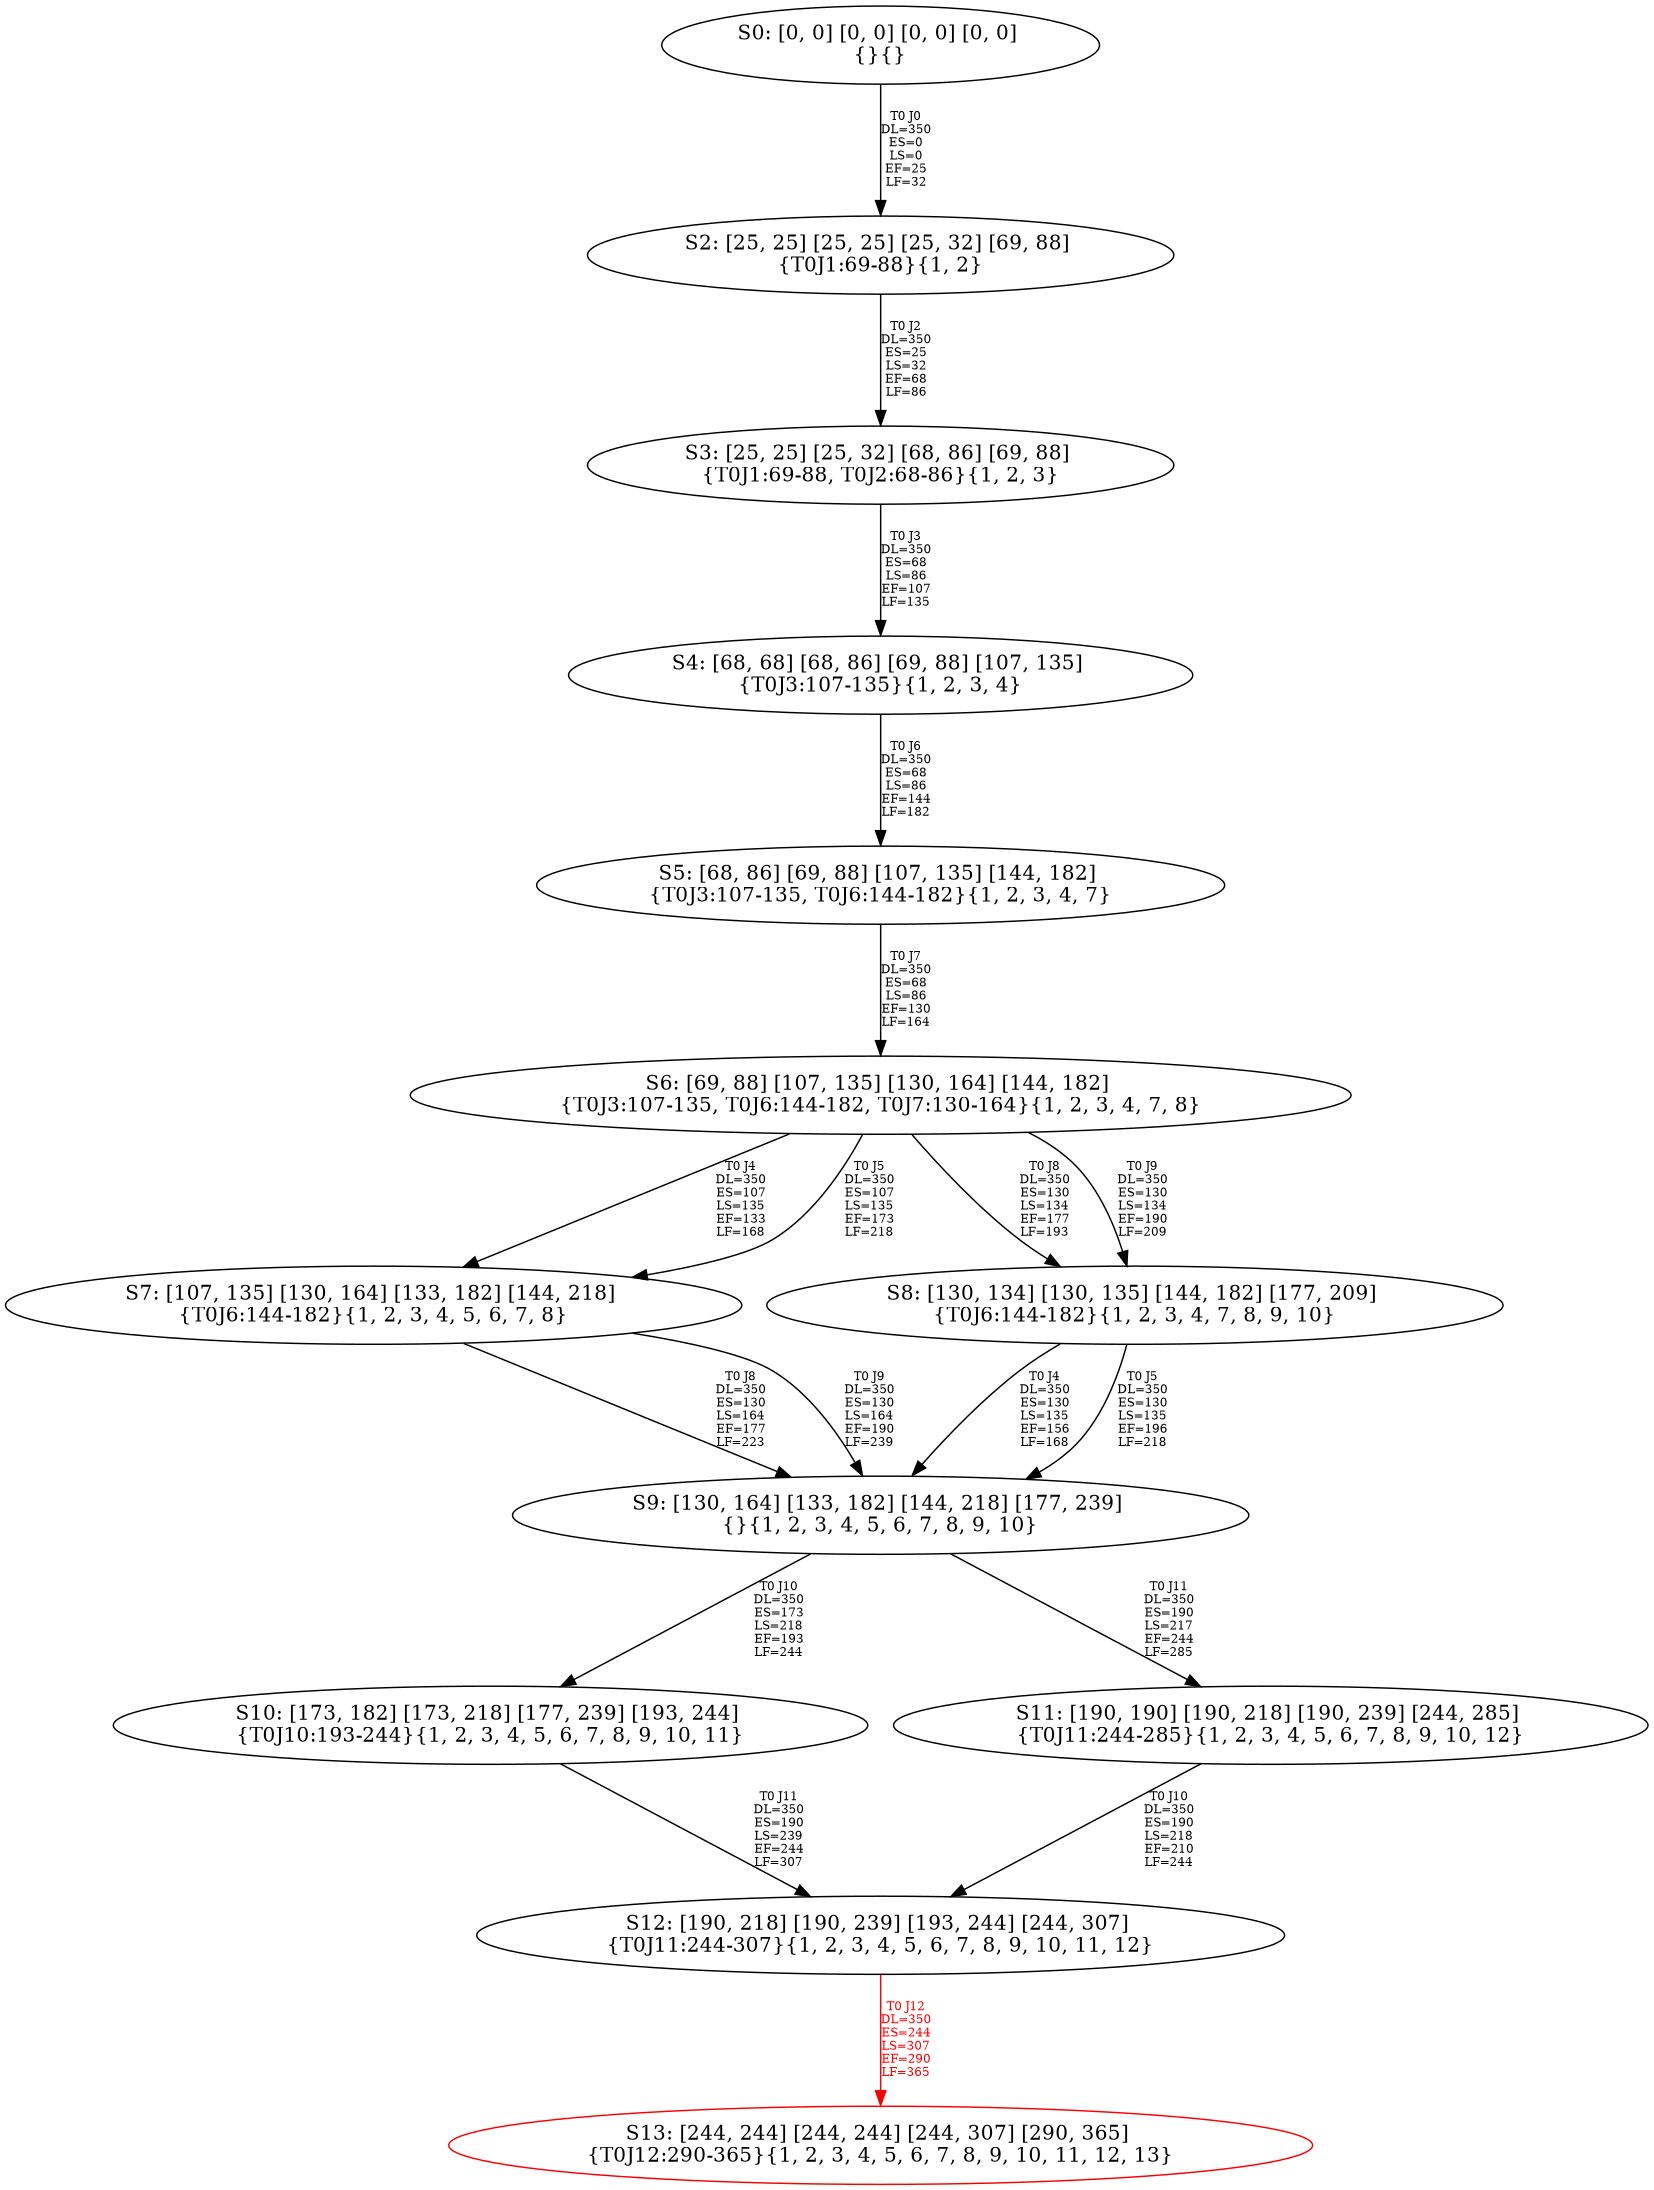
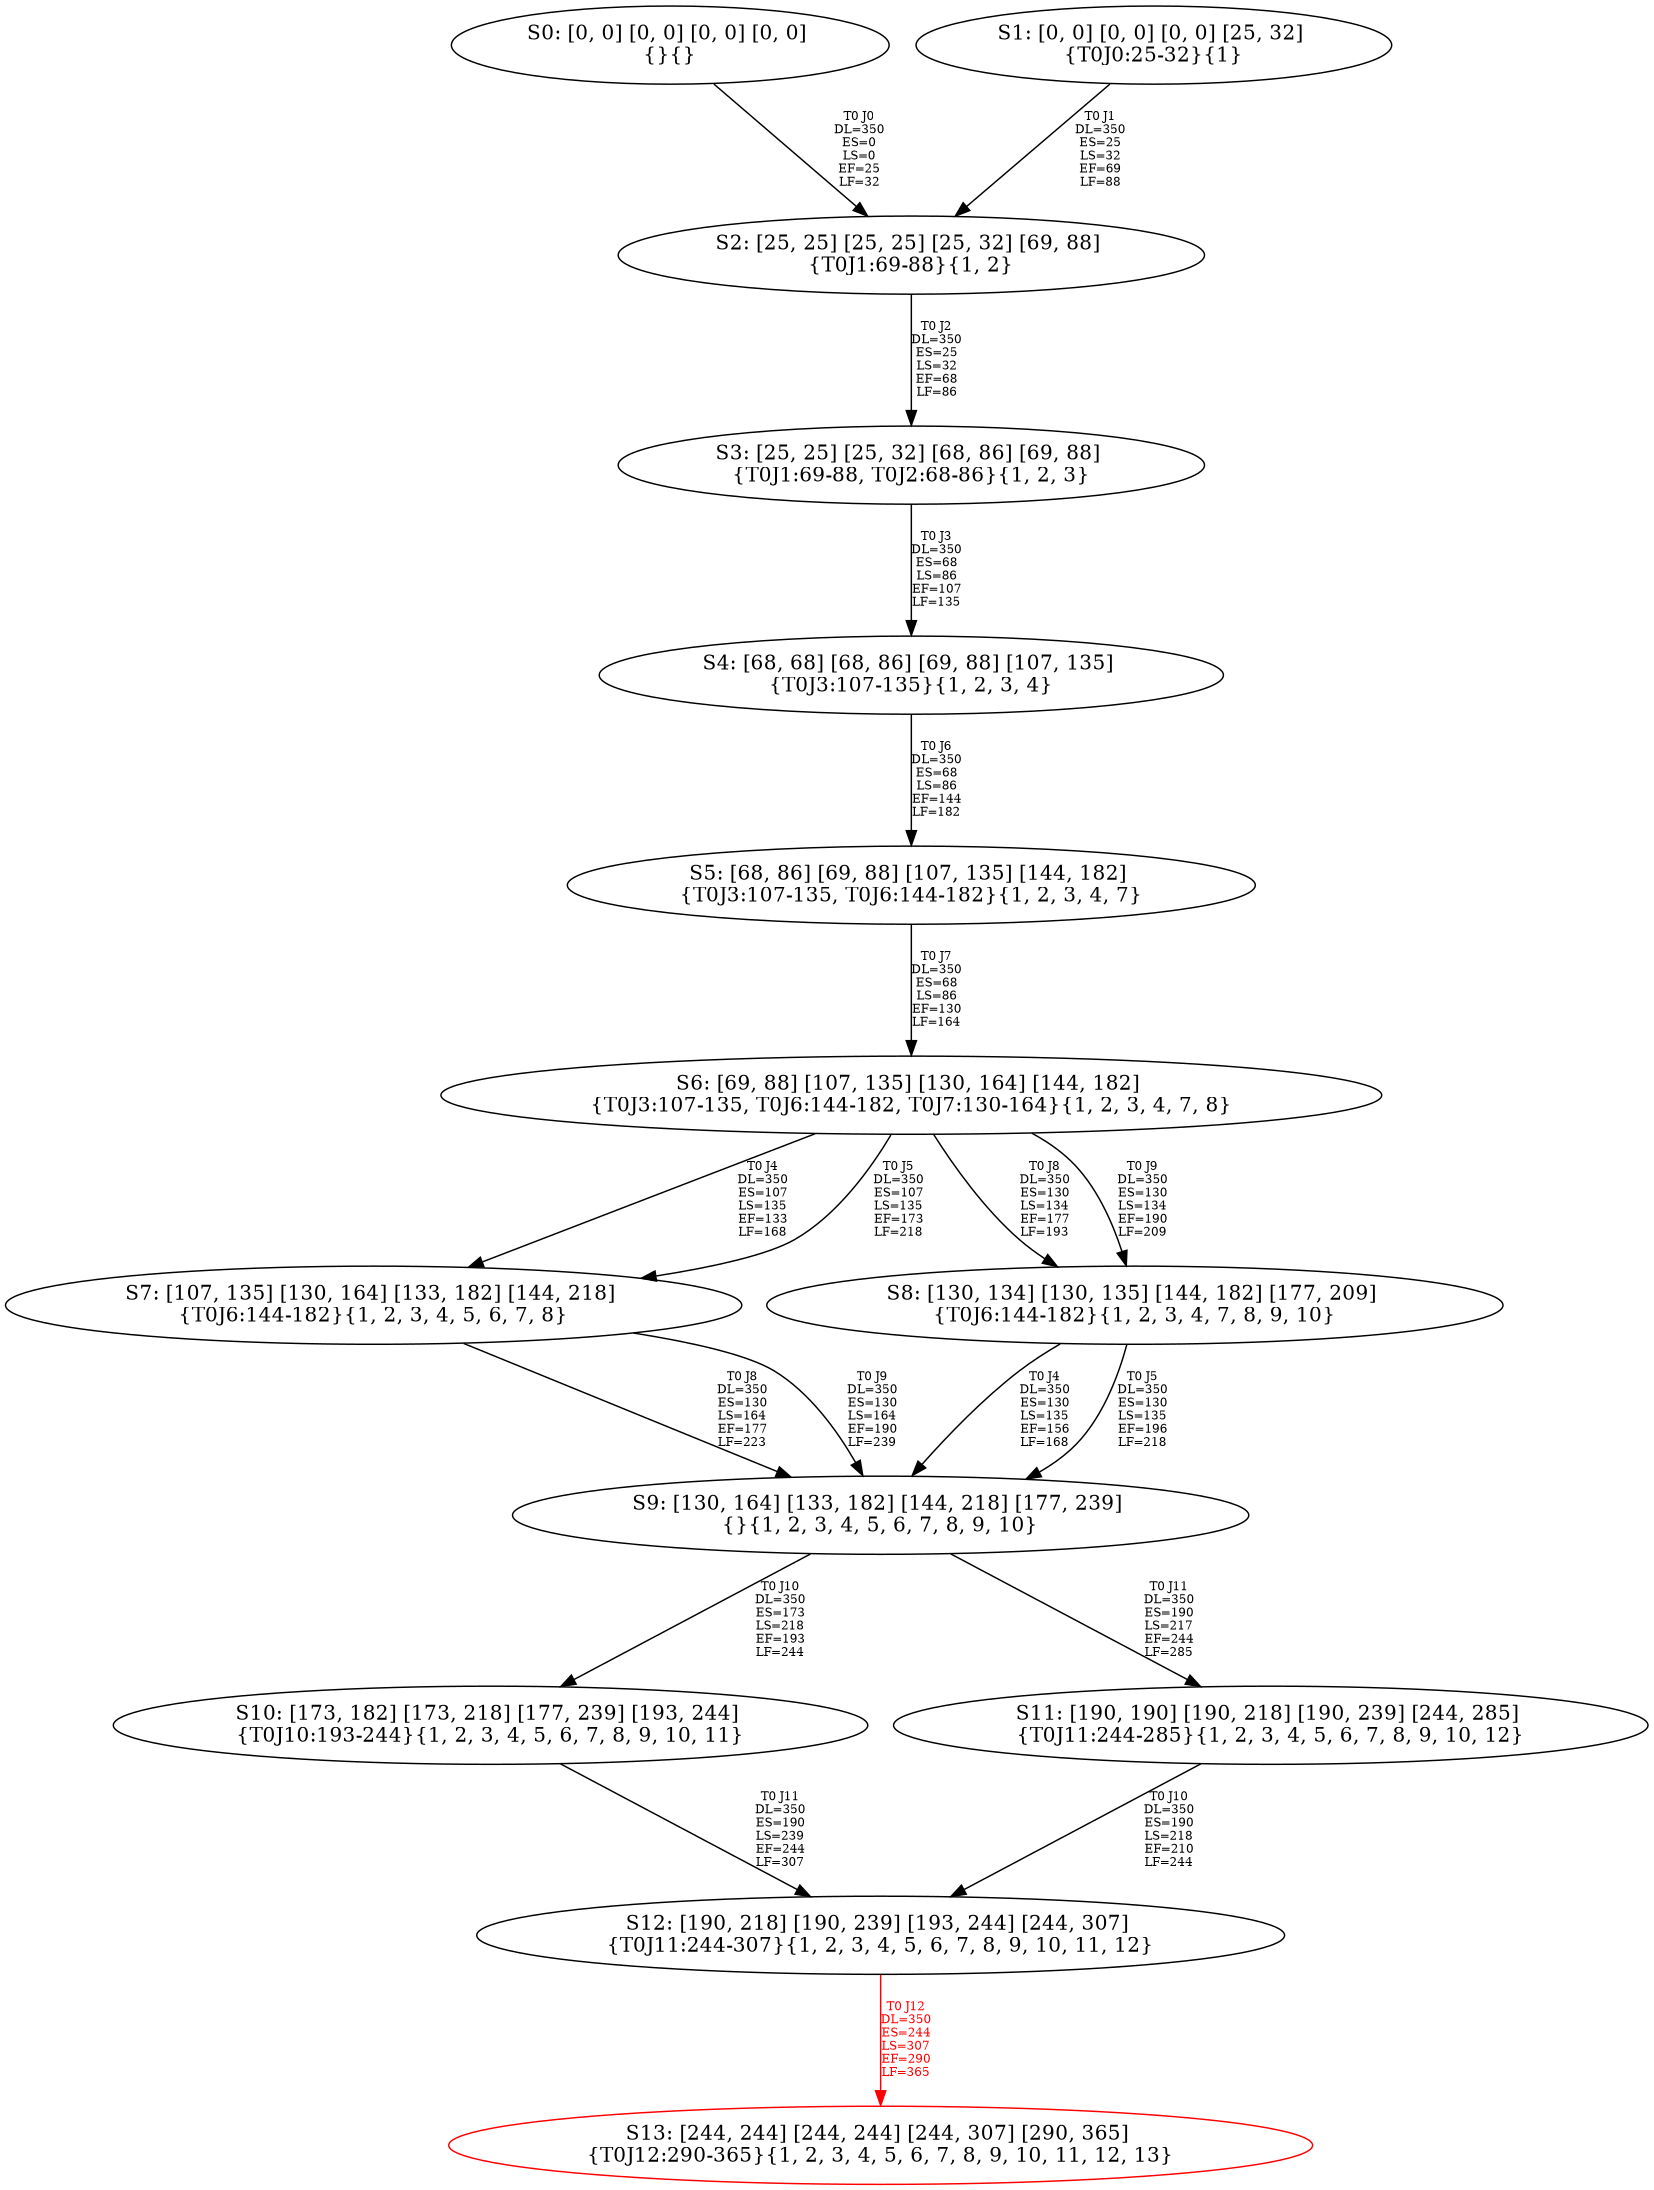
  digraph {
    fontname="DejaVu Serif"
    node [fontname="DejaVu Serif"]
    edge [fontname="DejaVu Serif" fontsize=8]
    n1 [label="S0: [0, 0] [0, 0] [0, 0] [0, 0] \n{}{}"]
    n2 [label="S2: [25, 25] [25, 25] [25, 32] [69, 88] \n{T0J1:69-88}{1, 2}"]
+   n3 [label="S1: [0, 0] [0, 0] [0, 0] [25, 32] \n{T0J0:25-32}{1}"]
    n4 [label="S3: [25, 25] [25, 32] [68, 86] [69, 88] \n{T0J1:69-88, T0J2:68-86}{1, 2, 3}"]
    n5 [label="S4: [68, 68] [68, 86] [69, 88] [107, 135] \n{T0J3:107-135}{1, 2, 3, 4}"]
    n6 [label="S5: [68, 86] [69, 88] [107, 135] [144, 182] \n{T0J3:107-135, T0J6:144-182}{1, 2, 3, 4, 7}"]
    n7 [label="S6: [69, 88] [107, 135] [130, 164] [144, 182] \n{T0J3:107-135, T0J6:144-182, T0J7:130-164}{1, 2, 3, 4, 7, 8}"]
    n8 [label="S7: [107, 135] [130, 164] [133, 182] [144, 218] \n{T0J6:144-182}{1, 2, 3, 4, 5, 6, 7, 8}"]
    n9 [label="S8: [130, 134] [130, 135] [144, 182] [177, 209] \n{T0J6:144-182}{1, 2, 3, 4, 7, 8, 9, 10}"]
    n10 [label="S9: [130, 164] [133, 182] [144, 218] [177, 239] \n{}{1, 2, 3, 4, 5, 6, 7, 8, 9, 10}"]
    n11 [label="S10: [173, 182] [173, 218] [177, 239] [193, 244] \n{T0J10:193-244}{1, 2, 3, 4, 5, 6, 7, 8, 9, 10, 11}"]
    n12 [label="S11: [190, 190] [190, 218] [190, 239] [244, 285] \n{T0J11:244-285}{1, 2, 3, 4, 5, 6, 7, 8, 9, 10, 12}"]
    n13 [label="S12: [190, 218] [190, 239] [193, 244] [244, 307] \n{T0J11:244-307}{1, 2, 3, 4, 5, 6, 7, 8, 9, 10, 11, 12}"]
    n14 [color=Red label="S13: [244, 244] [244, 244] [244, 307] [290, 365] \n{T0J12:290-365}{1, 2, 3, 4, 5, 6, 7, 8, 9, 10, 11, 12, 13}"]
    n1 -> n2 [label="T0 J0\nDL=350\nES=0\nLS=0\nEF=25\nLF=32"]
    n2 -> n4 [label="T0 J2\nDL=350\nES=25\nLS=32\nEF=68\nLF=86"]
+   n3 -> n2 [label="T0 J1\nDL=350\nES=25\nLS=32\nEF=69\nLF=88"]
    n4 -> n5 [label="T0 J3\nDL=350\nES=68\nLS=86\nEF=107\nLF=135"]
    n5 -> n6 [label="T0 J6\nDL=350\nES=68\nLS=86\nEF=144\nLF=182"]
    n6 -> n7 [label="T0 J7\nDL=350\nES=68\nLS=86\nEF=130\nLF=164"]
    n7 -> n8 [label="T0 J4\nDL=350\nES=107\nLS=135\nEF=133\nLF=168"]
    n7 -> n8 [label="T0 J5\nDL=350\nES=107\nLS=135\nEF=173\nLF=218"]
    n7 -> n9 [label="T0 J8\nDL=350\nES=130\nLS=134\nEF=177\nLF=193"]
    n7 -> n9 [label="T0 J9\nDL=350\nES=130\nLS=134\nEF=190\nLF=209"]
    n8 -> n10 [label="T0 J8\nDL=350\nES=130\nLS=164\nEF=177\nLF=223"]
    n8 -> n10 [label="T0 J9\nDL=350\nES=130\nLS=164\nEF=190\nLF=239"]
    n9 -> n10 [label="T0 J4\nDL=350\nES=130\nLS=135\nEF=156\nLF=168"]
    n9 -> n10 [label="T0 J5\nDL=350\nES=130\nLS=135\nEF=196\nLF=218"]
    n10 -> n11 [label="T0 J10\nDL=350\nES=173\nLS=218\nEF=193\nLF=244"]
    n10 -> n12 [label="T0 J11\nDL=350\nES=190\nLS=217\nEF=244\nLF=285"]
    n11 -> n13 [label="T0 J11\nDL=350\nES=190\nLS=239\nEF=244\nLF=307"]
    n12 -> n13 [label="T0 J10\nDL=350\nES=190\nLS=218\nEF=210\nLF=244"]
    n13 -> n14 [color=Red fontcolor=Red label="T0 J12\nDL=350\nES=244\nLS=307\nEF=290\nLF=365"]
  }
